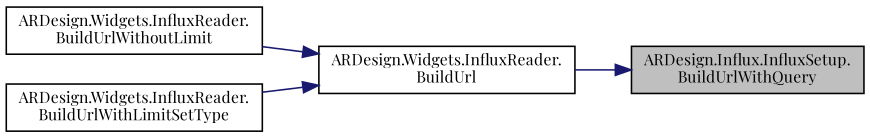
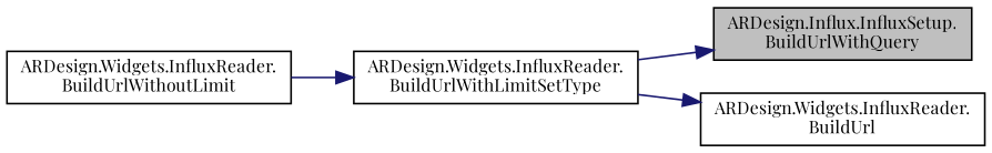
  digraph {
    fontname="Playfair Display"
    rankdir=RL
    node [color=black fillcolor=white fontname="Playfair Display" fontsize=10 shape=record style=filled]
    edge [color=midnightblue dir=back fontname="Playfair Display" fontsize=10 labelfontname=Helvetica labelfontsize=10 style=solid]
    n1 [fillcolor=grey75 fontcolor=black height=0.2 label="ARDesign.Influx.InfluxSetup.\lBuildUrlWithQuery" width=0.4]
    n2 [height=0.2 label="ARDesign.Widgets.InfluxReader.\lBuildUrl" width=0.4]
    n3 [height=0.2 label="ARDesign.Widgets.InfluxReader.\lBuildUrlWithoutLimit" width=0.4]
    n4 [height=0.2 label="ARDesign.Widgets.InfluxReader.\lBuildUrlWithLimitSetType" width=0.4]
-   n1 -> n2
-   n2 -> n3
+   n1 -> n4
+   n4 -> n3
    n2 -> n4
  }
